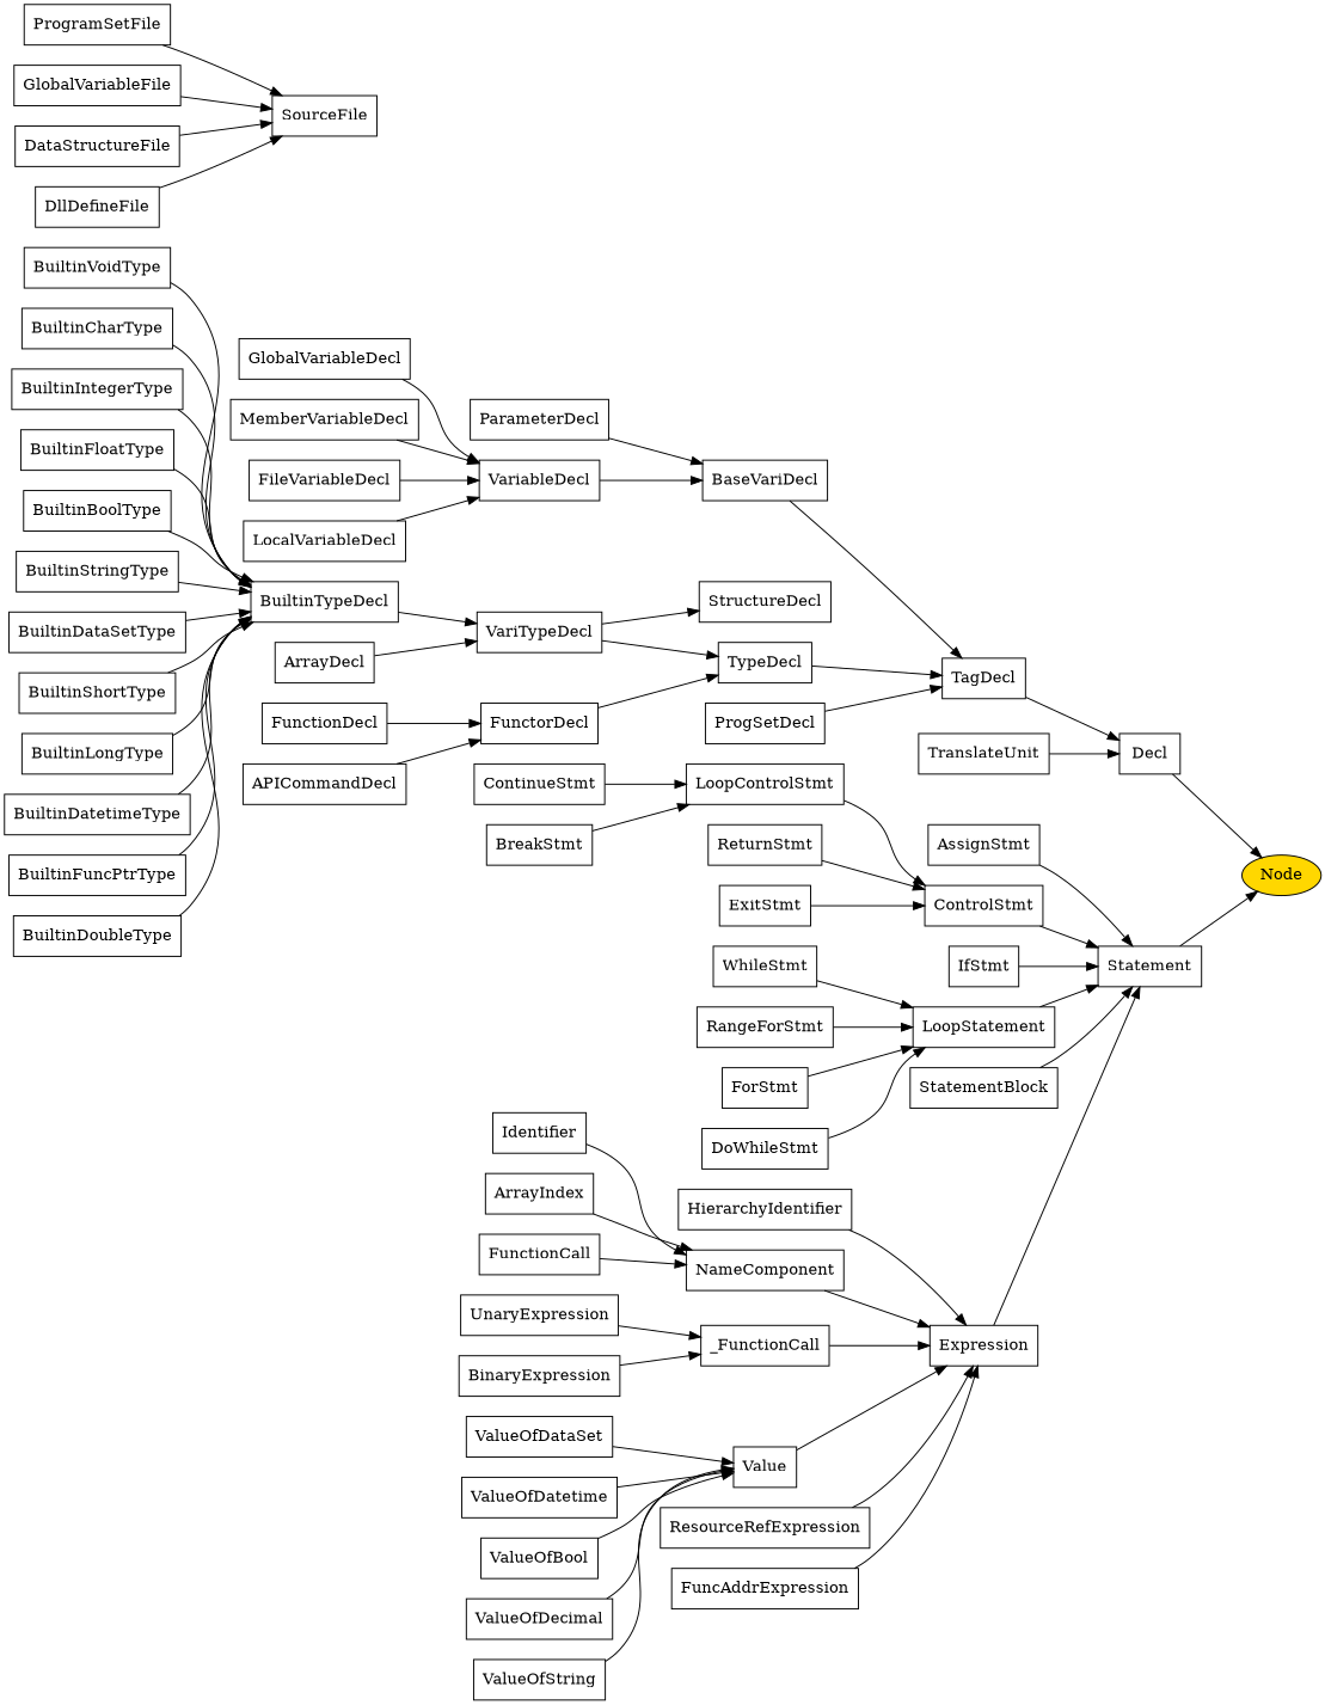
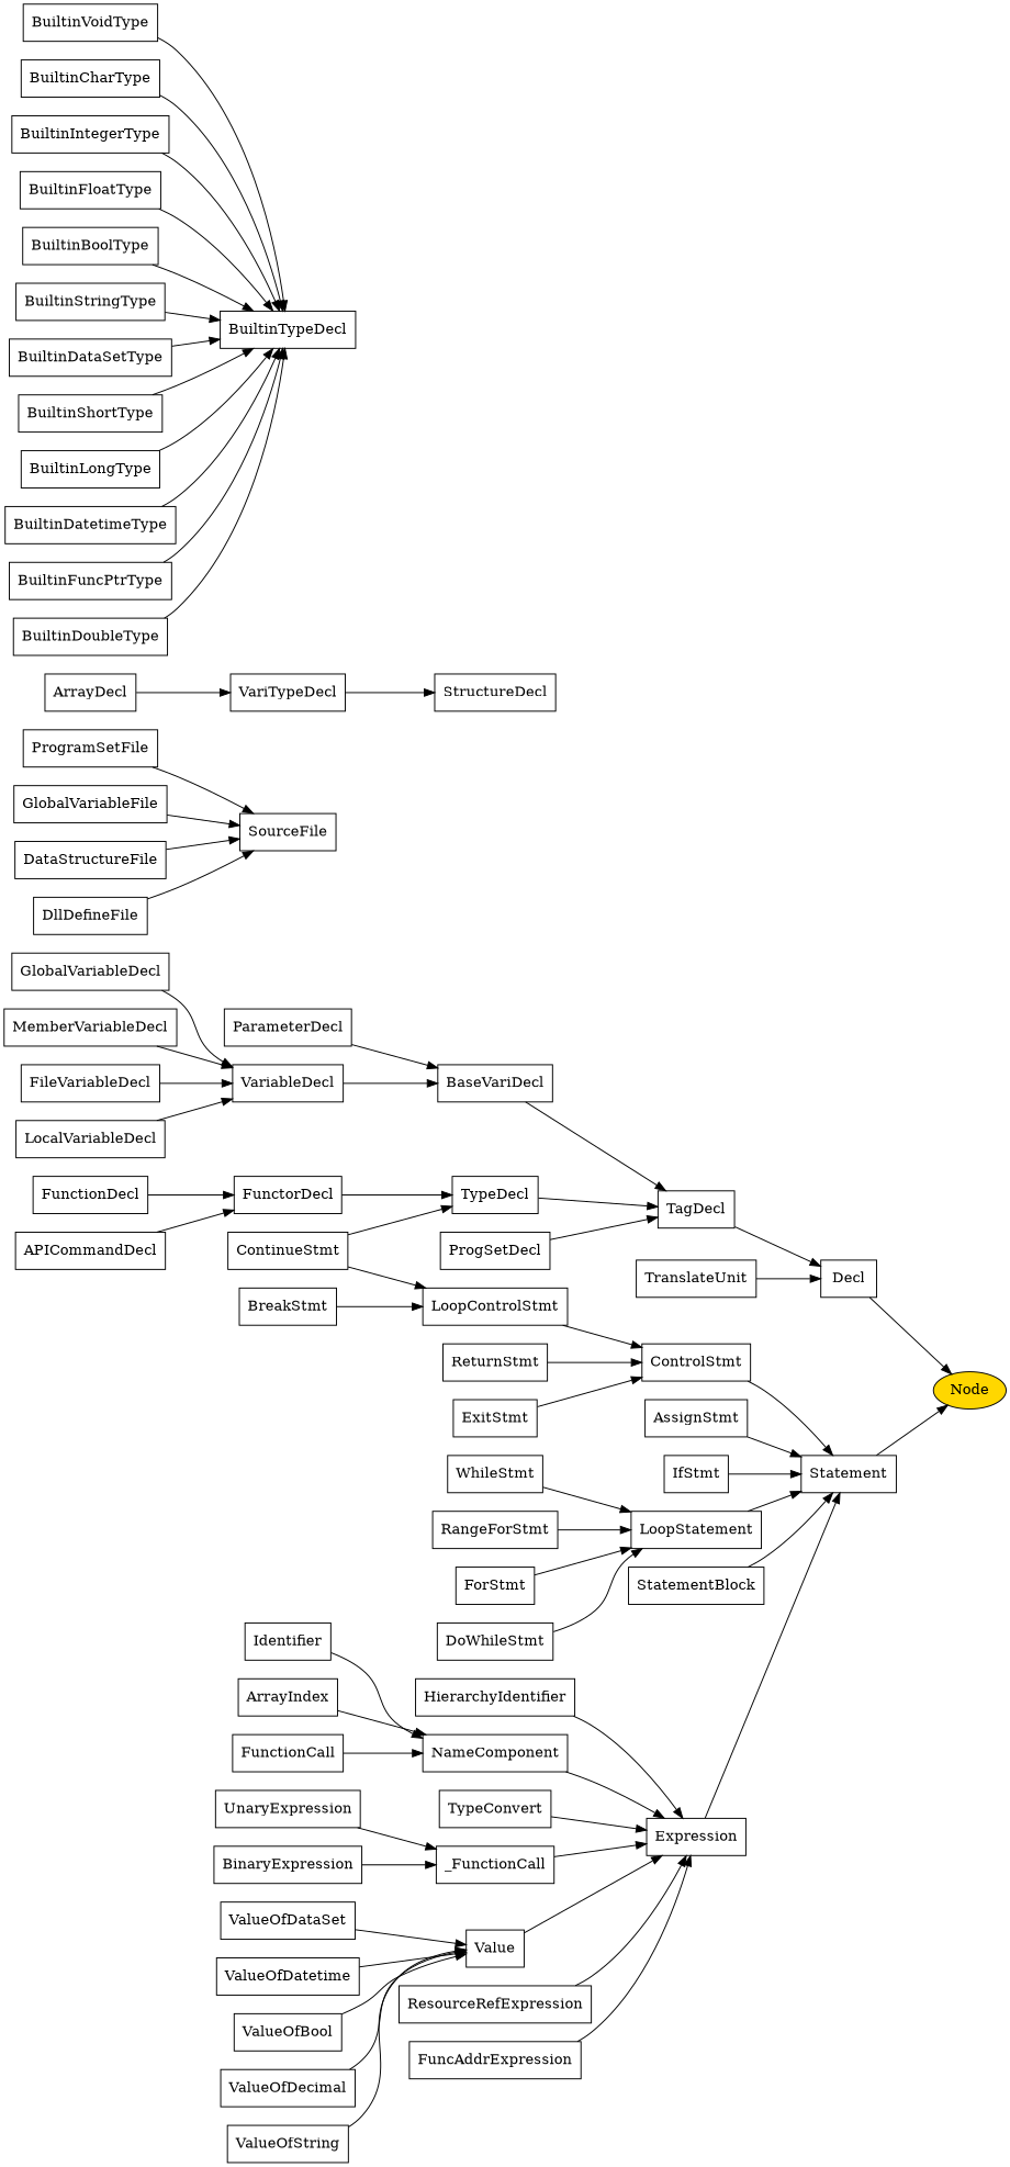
  digraph {
    rankdir=LR
    node [shape=box]
    "Node" [fillcolor=gold shape=ellipse style=filled]
    ProgramSetFile
    SourceFile
    GlobalVariableFile
    DataStructureFile
    DllDefineFile
    Decl
    TagDecl
    BaseVariDecl
    ParameterDecl
    VariableDecl
    GlobalVariableDecl
    MemberVariableDecl
    FileVariableDecl
    LocalVariableDecl
    TypeDecl
    VariTypeDecl
    StructureDecl
    BuiltinTypeDecl
    ArrayDecl
    FunctorDecl
    FunctionDecl
    APICommandDecl
    ProgSetDecl
    Statement
    AssignStmt
    ControlStmt
    LoopControlStmt
    ContinueStmt
    BreakStmt
    ReturnStmt
    ExitStmt
    IfStmt
    LoopStatement
    WhileStmt
    RangeForStmt
    ForStmt
    DoWhileStmt
    StatementBlock
    Expression
    HierarchyIdentifier
    NameComponent
    Identifier
    ArrayIndex
    FunctionCall
+   TypeConvert
    n47 [label=_FunctionCall]
    UnaryExpression
    BinaryExpression
    Value
    ValueOfDataSet
    ValueOfDatetime
    ResourceRefExpression
    FuncAddrExpression
    ValueOfBool
    ValueOfDecimal
    ValueOfString
    TranslateUnit
    BuiltinVoidType
    BuiltinCharType
    BuiltinIntegerType
    BuiltinFloatType
    BuiltinBoolType
    BuiltinStringType
    BuiltinDataSetType
    BuiltinShortType
    BuiltinLongType
    BuiltinDatetimeType
    BuiltinFuncPtrType
    BuiltinDoubleType
    ProgramSetFile -> SourceFile
    GlobalVariableFile -> SourceFile
    DataStructureFile -> SourceFile
    DllDefineFile -> SourceFile
    Decl -> "Node"
    TagDecl -> Decl
    BaseVariDecl -> TagDecl
    ParameterDecl -> BaseVariDecl
    VariableDecl -> BaseVariDecl
    GlobalVariableDecl -> VariableDecl
    MemberVariableDecl -> VariableDecl
    FileVariableDecl -> VariableDecl
    LocalVariableDecl -> VariableDecl
    TypeDecl -> TagDecl
-   VariTypeDecl -> TypeDecl
+   ContinueStmt -> TypeDecl
    VariTypeDecl -> StructureDecl
-   BuiltinTypeDecl -> VariTypeDecl
    ArrayDecl -> VariTypeDecl
    FunctorDecl -> TypeDecl
    FunctionDecl -> FunctorDecl
    APICommandDecl -> FunctorDecl
    ProgSetDecl -> TagDecl
    Statement -> "Node"
    AssignStmt -> Statement
    ControlStmt -> Statement
    LoopControlStmt -> ControlStmt
    ContinueStmt -> LoopControlStmt
    BreakStmt -> LoopControlStmt
    ReturnStmt -> ControlStmt
    ExitStmt -> ControlStmt
    IfStmt -> Statement
    LoopStatement -> Statement
    WhileStmt -> LoopStatement
    RangeForStmt -> LoopStatement
    ForStmt -> LoopStatement
    DoWhileStmt -> LoopStatement
    StatementBlock -> Statement
    Expression -> Statement
    HierarchyIdentifier -> Expression
    NameComponent -> Expression
    Identifier -> NameComponent
    ArrayIndex -> NameComponent
    FunctionCall -> NameComponent
+   TypeConvert -> Expression
    n47 -> Expression
    UnaryExpression -> n47
    BinaryExpression -> n47
    Value -> Expression
    ValueOfDataSet -> Value
    ValueOfDatetime -> Value
    ResourceRefExpression -> Expression
    FuncAddrExpression -> Expression
    ValueOfBool -> Value
    ValueOfDecimal -> Value
    ValueOfString -> Value
    TranslateUnit -> Decl
    BuiltinVoidType -> BuiltinTypeDecl
    BuiltinCharType -> BuiltinTypeDecl
    BuiltinIntegerType -> BuiltinTypeDecl
    BuiltinFloatType -> BuiltinTypeDecl
    BuiltinBoolType -> BuiltinTypeDecl
    BuiltinStringType -> BuiltinTypeDecl
    BuiltinDataSetType -> BuiltinTypeDecl
    BuiltinShortType -> BuiltinTypeDecl
    BuiltinLongType -> BuiltinTypeDecl
    BuiltinDatetimeType -> BuiltinTypeDecl
    BuiltinFuncPtrType -> BuiltinTypeDecl
    BuiltinDoubleType -> BuiltinTypeDecl
  }
